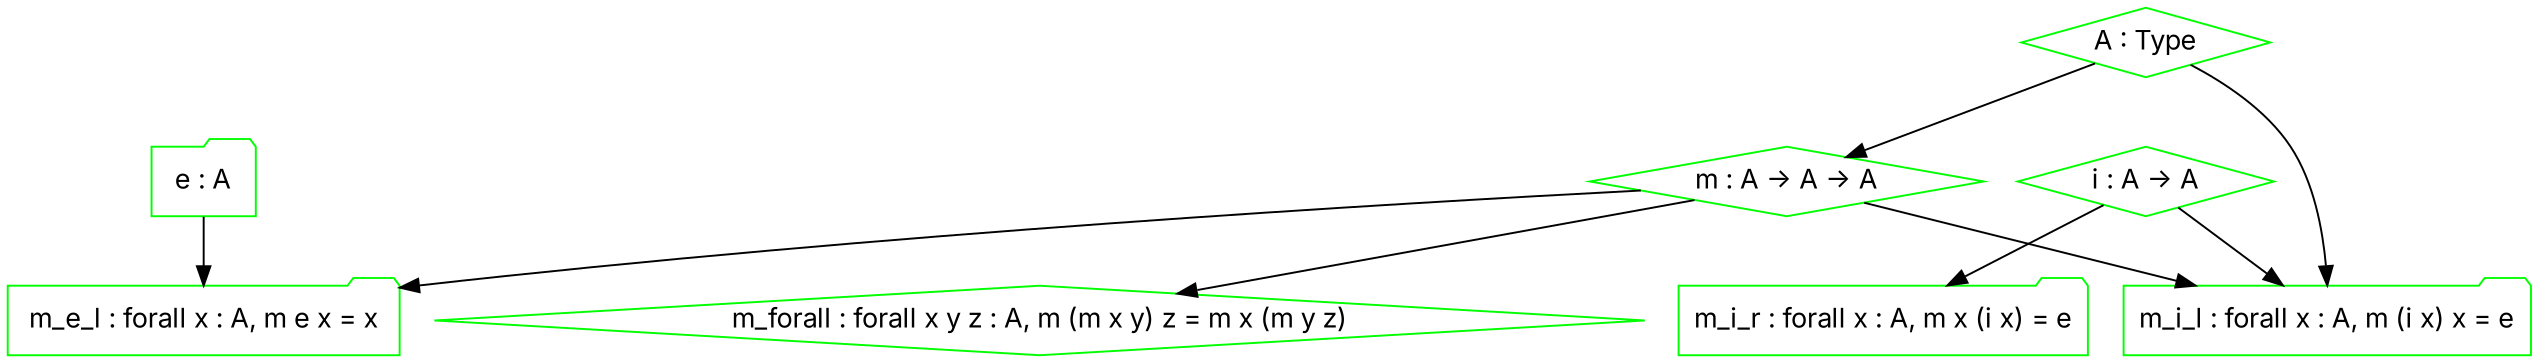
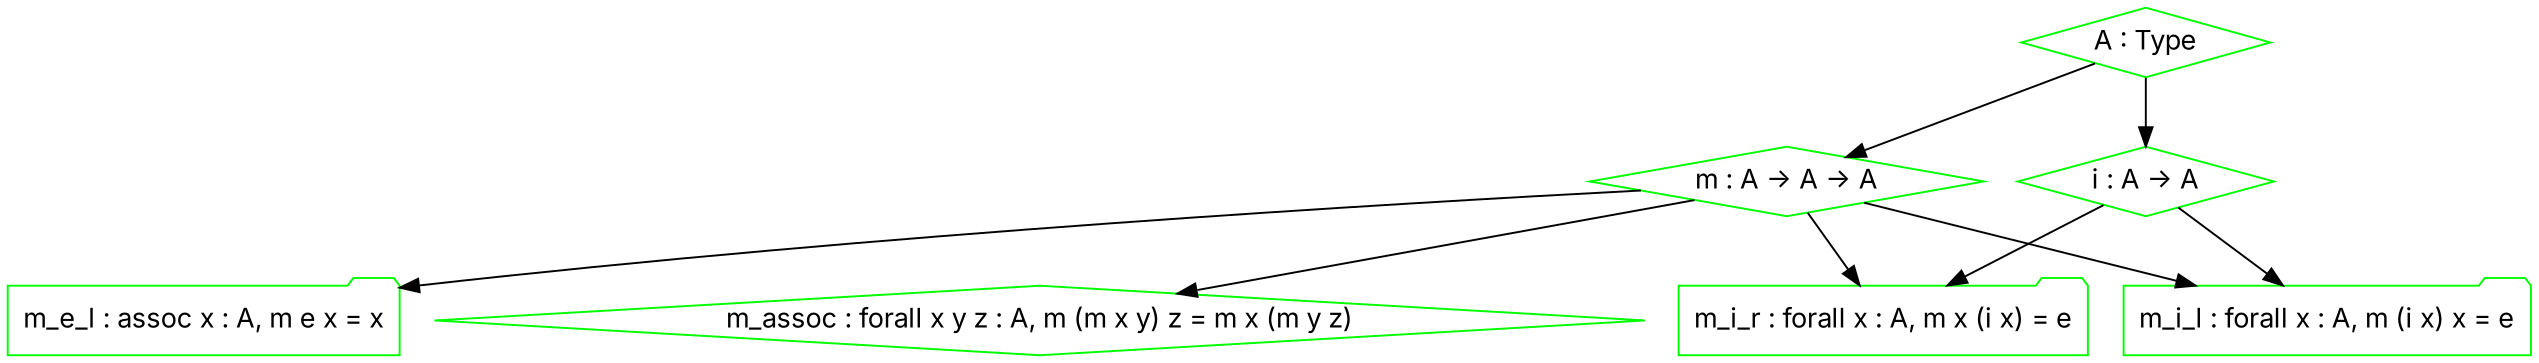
  digraph {
    fontname=Inter
    node [color=green fontname=Inter shape=diamond]
    edge [fontname=Inter]
    n1 [label="A : Type"]
    n2 [label="m : A -> A -> A"]
    n3 [label="i : A -> A"]
-   n4 [label="m_forall : forall x y z : A, m (m x y) z = m x (m y z)"]
-   n5 [label="m_e_l : forall x : A, m e x = x" shape=folder]
+   n4 [label="m_assoc : forall x y z : A, m (m x y) z = m x (m y z)"]
+   n5 [label="m_e_l : assoc x : A, m e x = x" shape=folder]
    n6 [label="m_i_l : forall x : A, m (i x) x = e" shape=folder]
    n7 [label="m_i_r : forall x : A, m x (i x) = e" shape=folder]
-   n8 [label="e : A" shape=folder]
    n1 -> n2
-   n1 -> n6
+   n1 -> n3
    n2 -> n4
    n2 -> n5
    n2 -> n6
+   n2 -> n7
    n3 -> n6
    n3 -> n7
-   n8 -> n5
  }
